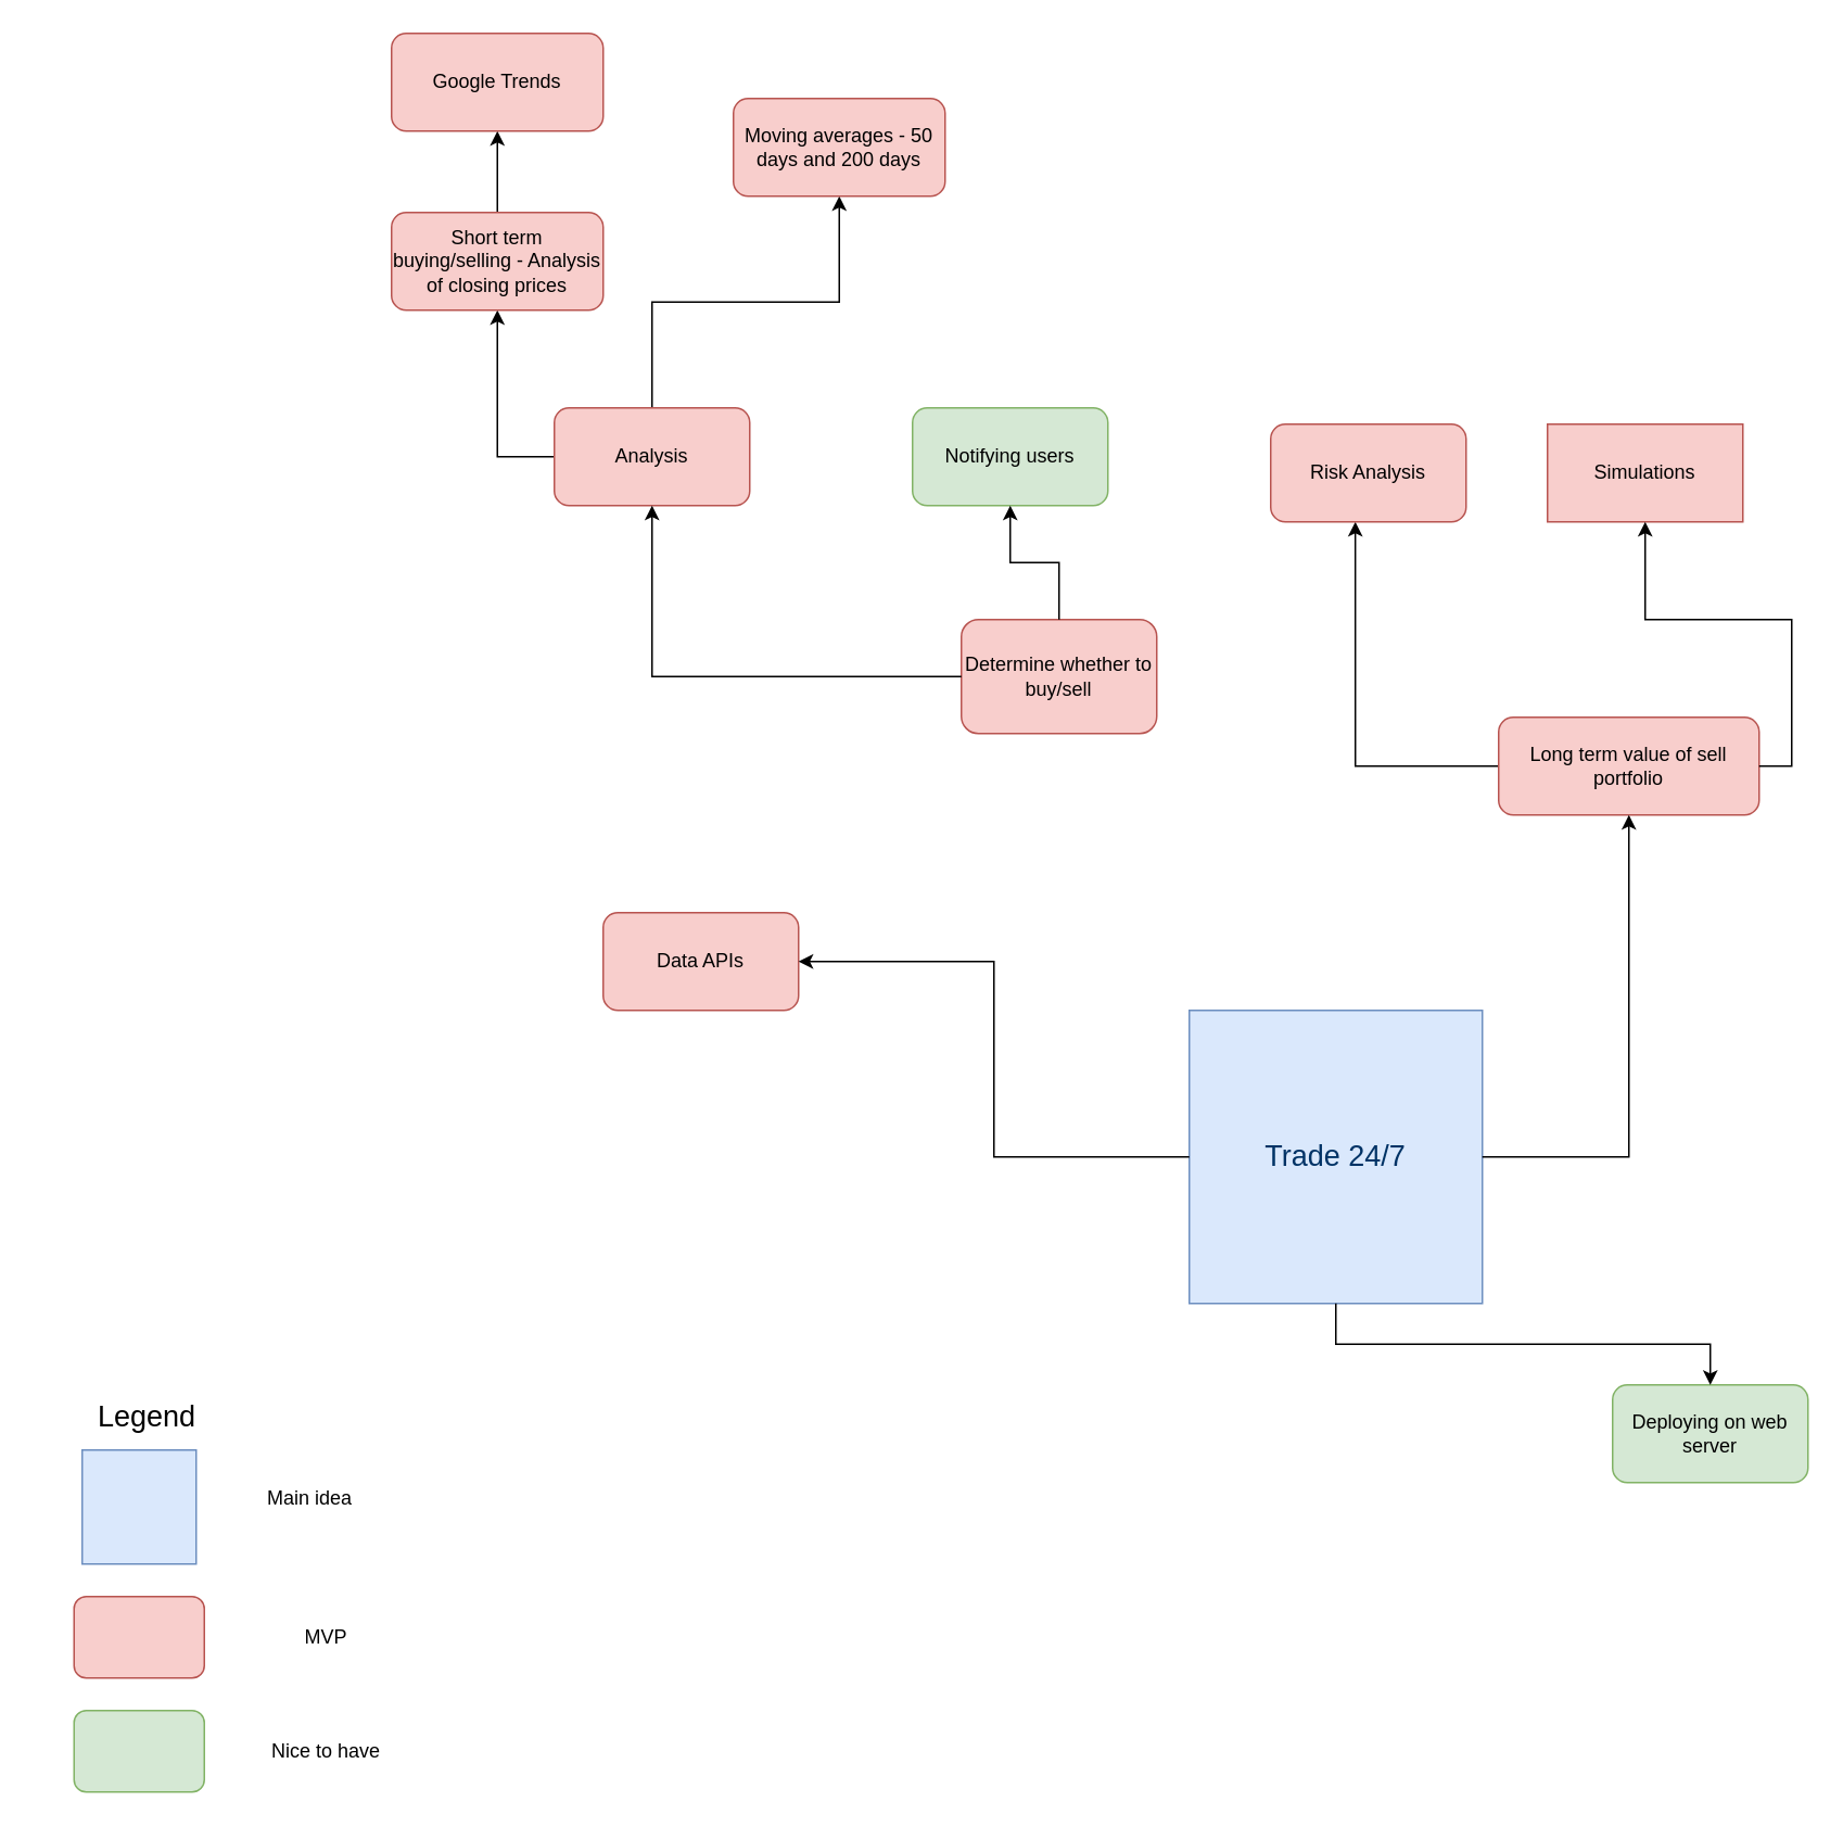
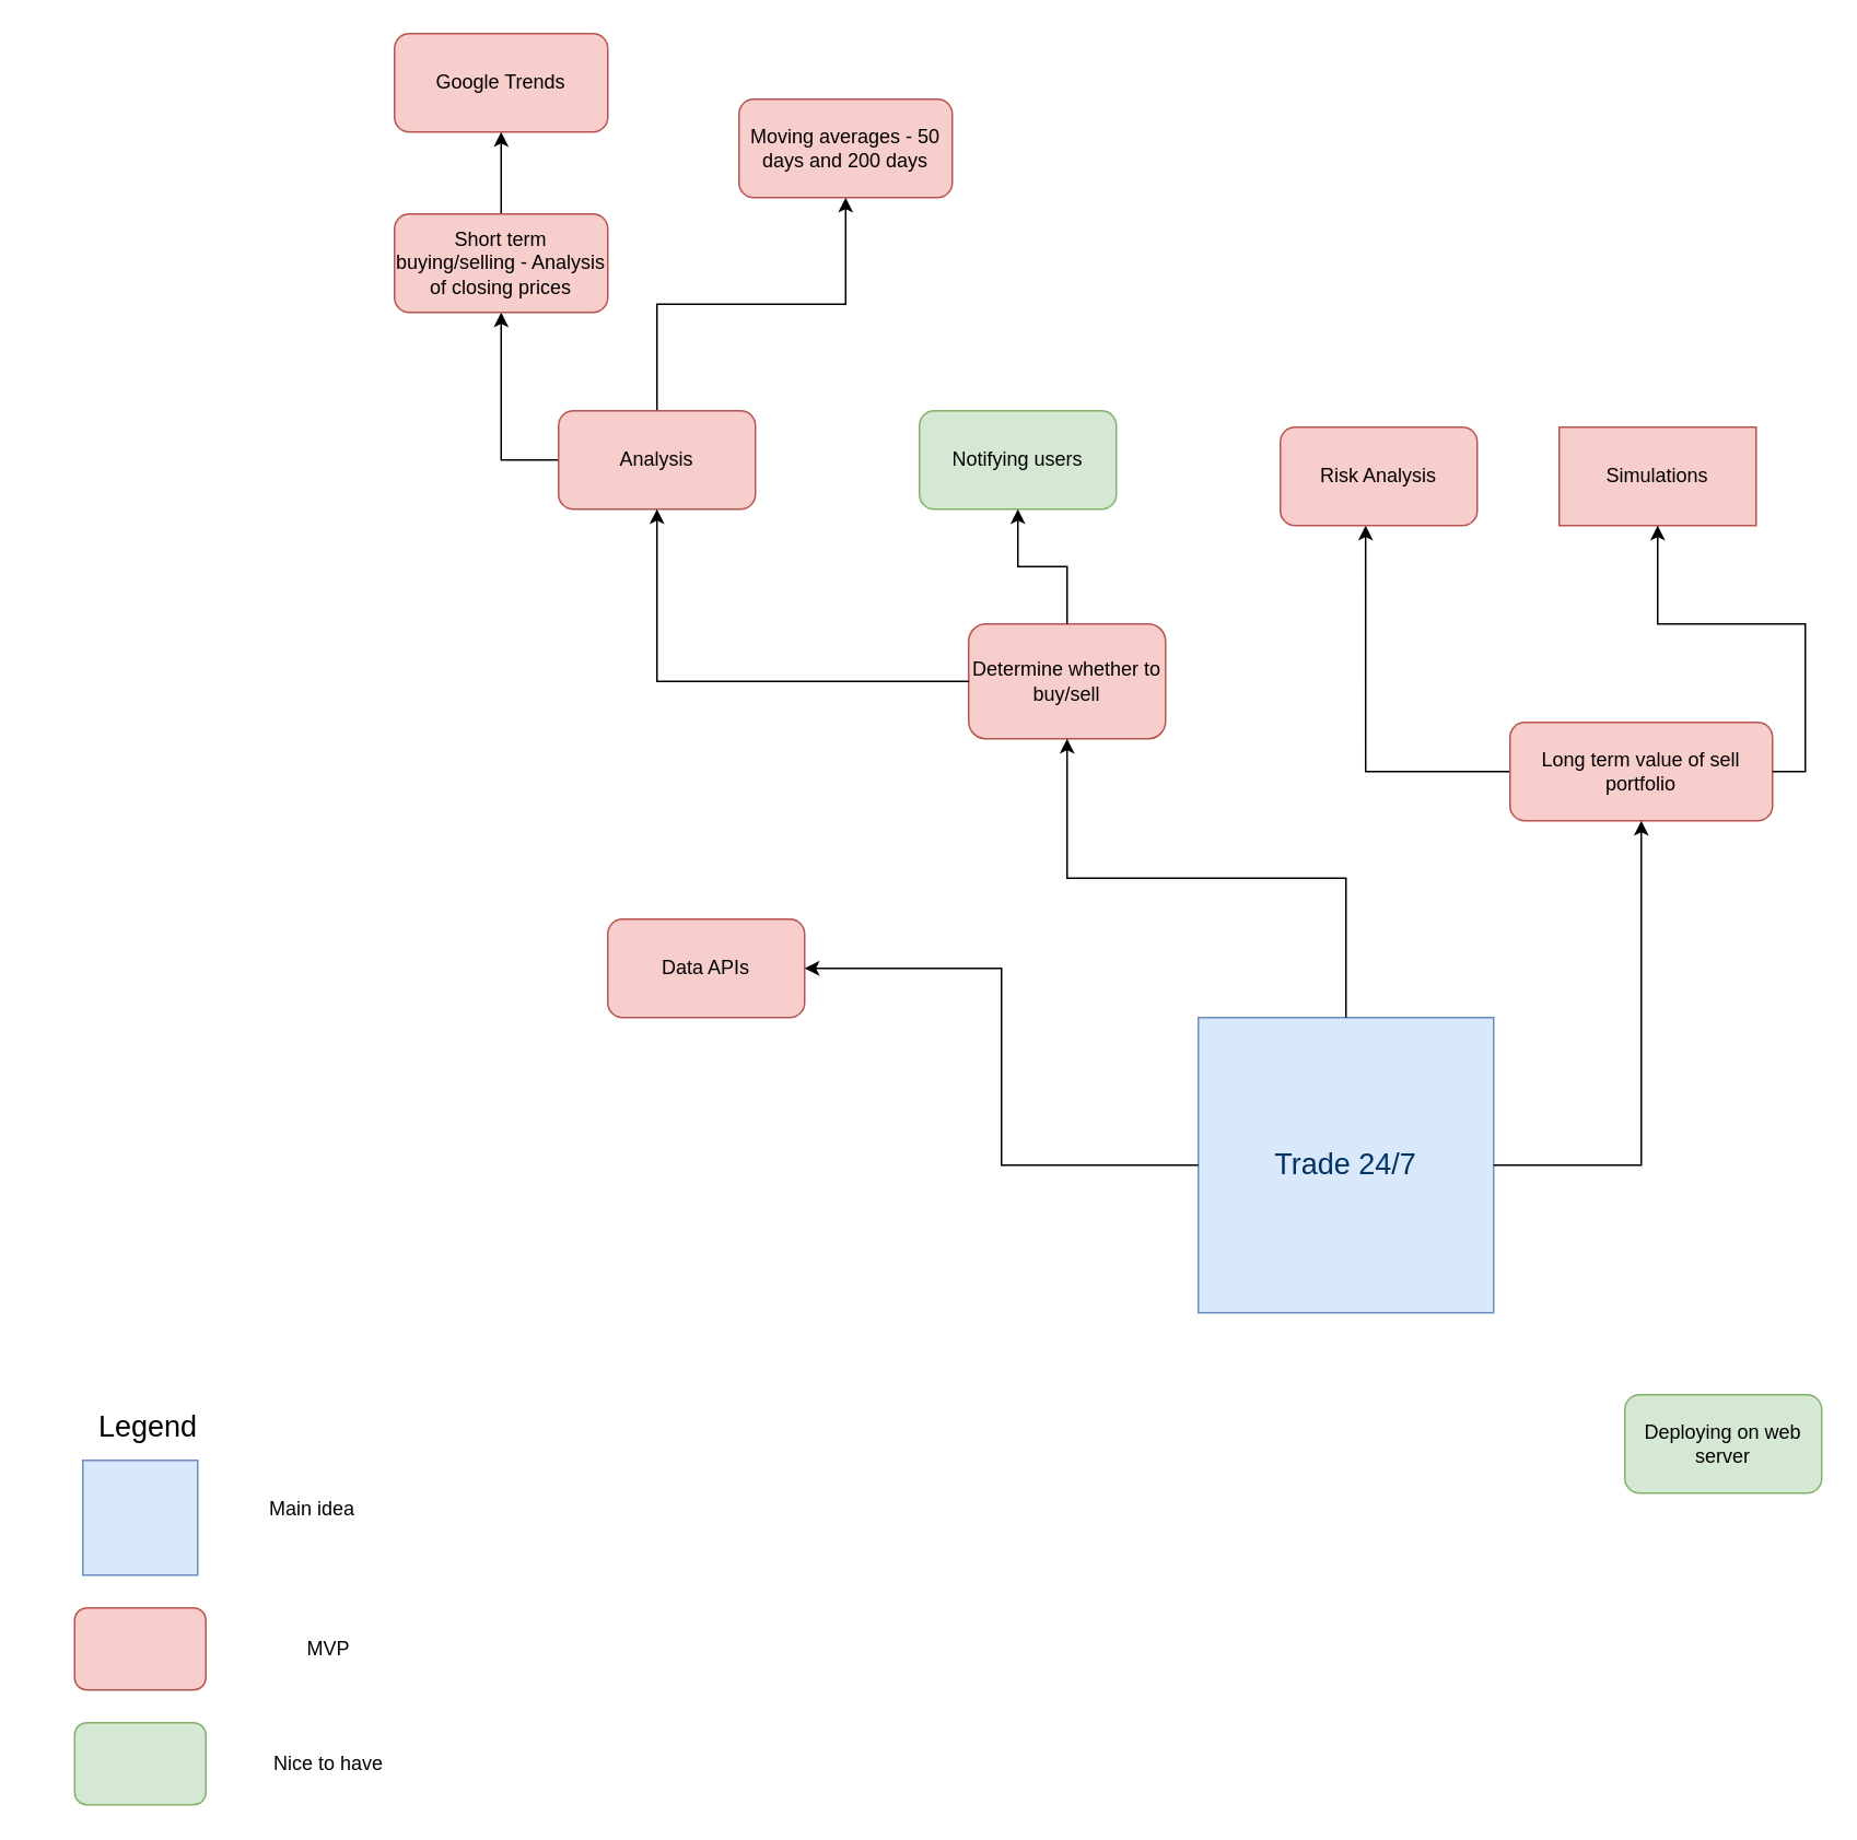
  <mxCell id="0" />
  <mxCell id="1" parent="0" />
  <mxCell id="2" value="" style="group" vertex="1" connectable="0" parent="1"><mxGeometry x="20" y="840" width="230" height="260" as="geometry" /></mxCell>
  <mxCell id="3" value="&lt;font style=&quot;font-size: 18px&quot;&gt;Legend&lt;/font&gt;" style="text;html=1;strokeColor=none;fillColor=none;align=center;verticalAlign=middle;whiteSpace=wrap;rounded=0;" parent="2" vertex="1"><mxGeometry width="140" height="60" as="geometry" /></mxCell>
  <mxCell id="4" value="" style="whiteSpace=wrap;html=1;aspect=fixed;fillColor=#dae8fc;strokeColor=#6c8ebf;" parent="2" vertex="1"><mxGeometry x="30" y="50" width="70" height="70" as="geometry" /></mxCell>
  <mxCell id="5" value="Main idea" style="text;html=1;strokeColor=none;fillColor=none;align=center;verticalAlign=middle;whiteSpace=wrap;rounded=0;" parent="2" vertex="1"><mxGeometry x="120" y="70" width="100" height="20" as="geometry" /></mxCell>
  <mxCell id="6" value="" style="rounded=1;whiteSpace=wrap;html=1;fillColor=#f8cecc;strokeColor=#b85450;" parent="2" vertex="1"><mxGeometry x="25" y="140" width="80" height="50" as="geometry" /></mxCell>
  <mxCell id="7" value="MVP" style="text;html=1;strokeColor=none;fillColor=none;align=center;verticalAlign=middle;whiteSpace=wrap;rounded=0;" parent="2" vertex="1"><mxGeometry x="130" y="155" width="100" height="20" as="geometry" /></mxCell>
  <mxCell id="8" value="" style="rounded=1;whiteSpace=wrap;html=1;fillColor=#d5e8d4;strokeColor=#82b366;" parent="2" vertex="1"><mxGeometry x="25" y="210" width="80" height="50" as="geometry" /></mxCell>
  <mxCell id="9" value="Nice to have" style="text;html=1;strokeColor=none;fillColor=none;align=center;verticalAlign=middle;whiteSpace=wrap;rounded=0;" parent="2" vertex="1"><mxGeometry x="130" y="225" width="100" height="20" as="geometry" /></mxCell>
  <mxCell id="10" value="&lt;font color=&quot;#003366&quot; style=&quot;font-size: 18px&quot;&gt;Trade 24/7&lt;/font&gt;" style="whiteSpace=wrap;html=1;aspect=fixed;fillColor=#dae8fc;strokeColor=#6c8ebf;" parent="1" vertex="1"><mxGeometry x="730" y="620" width="180" height="180" as="geometry" /></mxCell>
  <mxCell id="11" value="Data APIs" style="rounded=1;whiteSpace=wrap;html=1;fillColor=#f8cecc;strokeColor=#b85450;" parent="1" vertex="1"><mxGeometry x="370" y="560" width="120" height="60" as="geometry" /></mxCell>
  <mxCell id="12" style="edgeStyle=orthogonalEdgeStyle;rounded=0;orthogonalLoop=1;jettySize=auto;html=1;exitX=0;exitY=0.5;exitDx=0;exitDy=0;entryX=1;entryY=0.5;entryDx=0;entryDy=0;" parent="1" source="10" target="11" edge="1"><mxGeometry x="310" y="30" as="geometry" /></mxCell>
  <mxCell id="13" value="Determine whether to buy/sell" style="rounded=1;whiteSpace=wrap;html=1;fillColor=#f8cecc;strokeColor=#b85450;" parent="1" vertex="1"><mxGeometry x="590" y="380" width="120" height="70" as="geometry" /></mxCell>
+ <mxCell id="14" style="edgeStyle=orthogonalEdgeStyle;rounded=0;orthogonalLoop=1;jettySize=auto;html=1;exitX=0.5;exitY=0;exitDx=0;exitDy=0;entryX=0.5;entryY=1;entryDx=0;entryDy=0;" parent="1" source="10" target="13" edge="1"><mxGeometry x="310" y="30" as="geometry" /></mxCell>
  <mxCell id="15" style="edgeStyle=orthogonalEdgeStyle;rounded=0;orthogonalLoop=1;jettySize=auto;html=1;entryX=0.433;entryY=1;entryDx=0;entryDy=0;entryPerimeter=0;" edge="1" parent="1" source="16" target="32"><mxGeometry relative="1" as="geometry" /></mxCell>
  <mxCell id="16" value="Long term value of sell portfolio" style="rounded=1;whiteSpace=wrap;html=1;fillColor=#f8cecc;strokeColor=#b85450;" parent="1" vertex="1"><mxGeometry x="920" y="440" width="160" height="60" as="geometry" /></mxCell>
  <mxCell id="17" style="edgeStyle=orthogonalEdgeStyle;rounded=0;orthogonalLoop=1;jettySize=auto;html=1;exitX=1;exitY=0.5;exitDx=0;exitDy=0;entryX=0.5;entryY=1;entryDx=0;entryDy=0;" parent="1" source="10" target="16" edge="1"><mxGeometry x="310" y="30" as="geometry" /></mxCell>
  <mxCell id="18" value="Notifying users" style="rounded=1;whiteSpace=wrap;html=1;fillColor=#d5e8d4;strokeColor=#82b366;" parent="1" vertex="1"><mxGeometry x="560" y="250" width="120" height="60" as="geometry" /></mxCell>
  <mxCell id="19" style="edgeStyle=orthogonalEdgeStyle;rounded=0;orthogonalLoop=1;jettySize=auto;html=1;entryX=0.5;entryY=1;entryDx=0;entryDy=0;" parent="1" source="13" target="18" edge="1"><mxGeometry x="310" y="30" as="geometry" /></mxCell>
  <mxCell id="20" value="Simulations" style="whiteSpace=wrap;html=1;fillColor=#f8cecc;strokeColor=#b85450;rounded=0;" parent="1" vertex="1"><mxGeometry x="950" y="260" width="120" height="60" as="geometry" /></mxCell>
  <mxCell id="21" style="edgeStyle=orthogonalEdgeStyle;rounded=0;orthogonalLoop=1;jettySize=auto;html=1;exitX=1;exitY=0.5;exitDx=0;exitDy=0;" parent="1" source="16" target="20" edge="1"><mxGeometry x="310" y="30" as="geometry" /></mxCell>
  <mxCell id="22" style="edgeStyle=orthogonalEdgeStyle;rounded=0;orthogonalLoop=1;jettySize=auto;html=1;exitX=0;exitY=0.5;exitDx=0;exitDy=0;entryX=0.5;entryY=1;entryDx=0;entryDy=0;" edge="1" parent="1" source="24" target="29"><mxGeometry relative="1" as="geometry" /></mxCell>
  <mxCell id="23" style="edgeStyle=orthogonalEdgeStyle;rounded=0;orthogonalLoop=1;jettySize=auto;html=1;exitX=0.5;exitY=0;exitDx=0;exitDy=0;entryX=0.5;entryY=1;entryDx=0;entryDy=0;" edge="1" parent="1" source="24" target="31"><mxGeometry relative="1" as="geometry" /></mxCell>
  <mxCell id="24" value="Analysis" style="rounded=1;whiteSpace=wrap;html=1;fillColor=#f8cecc;strokeColor=#b85450;" parent="1" vertex="1"><mxGeometry x="340" y="250" width="120" height="60" as="geometry" /></mxCell>
  <mxCell id="25" style="edgeStyle=orthogonalEdgeStyle;rounded=0;orthogonalLoop=1;jettySize=auto;html=1;exitX=0;exitY=0.5;exitDx=0;exitDy=0;" parent="1" source="13" target="24" edge="1"><mxGeometry x="310" y="30" as="geometry" /></mxCell>
  <mxCell id="26" value="Deploying on web server" style="rounded=1;whiteSpace=wrap;html=1;fillColor=#d5e8d4;strokeColor=#82b366;" parent="1" vertex="1"><mxGeometry x="990" y="850" width="120" height="60" as="geometry" /></mxCell>
- <mxCell id="27" style="edgeStyle=orthogonalEdgeStyle;rounded=0;orthogonalLoop=1;jettySize=auto;html=1;exitX=0.5;exitY=1;exitDx=0;exitDy=0;" parent="1" source="10" target="26" edge="1"><mxGeometry x="310" y="30" as="geometry" /></mxCell>
  <mxCell id="28" style="edgeStyle=orthogonalEdgeStyle;rounded=0;orthogonalLoop=1;jettySize=auto;html=1;exitX=0.5;exitY=0;exitDx=0;exitDy=0;entryX=0.5;entryY=1;entryDx=0;entryDy=0;" edge="1" parent="1" source="29" target="30"><mxGeometry relative="1" as="geometry" /></mxCell>
  <mxCell id="29" value="Short term buying/selling - Analysis of closing prices" style="rounded=1;whiteSpace=wrap;html=1;fillColor=#f8cecc;strokeColor=#b85450;" vertex="1" parent="1"><mxGeometry x="240" y="130" width="130" height="60" as="geometry" /></mxCell>
  <mxCell id="30" value="Google Trends" style="rounded=1;whiteSpace=wrap;html=1;fillColor=#f8cecc;strokeColor=#b85450;" vertex="1" parent="1"><mxGeometry x="240" y="20" width="130" height="60" as="geometry" /></mxCell>
  <mxCell id="31" value="Moving averages - 50 days and 200 days" style="rounded=1;whiteSpace=wrap;html=1;fillColor=#f8cecc;strokeColor=#b85450;" vertex="1" parent="1"><mxGeometry x="450" y="60" width="130" height="60" as="geometry" /></mxCell>
  <mxCell id="32" value="Risk Analysis" style="rounded=1;whiteSpace=wrap;html=1;fillColor=#f8cecc;strokeColor=#b85450;" vertex="1" parent="1"><mxGeometry x="780" y="260" width="120" height="60" as="geometry" /></mxCell>
